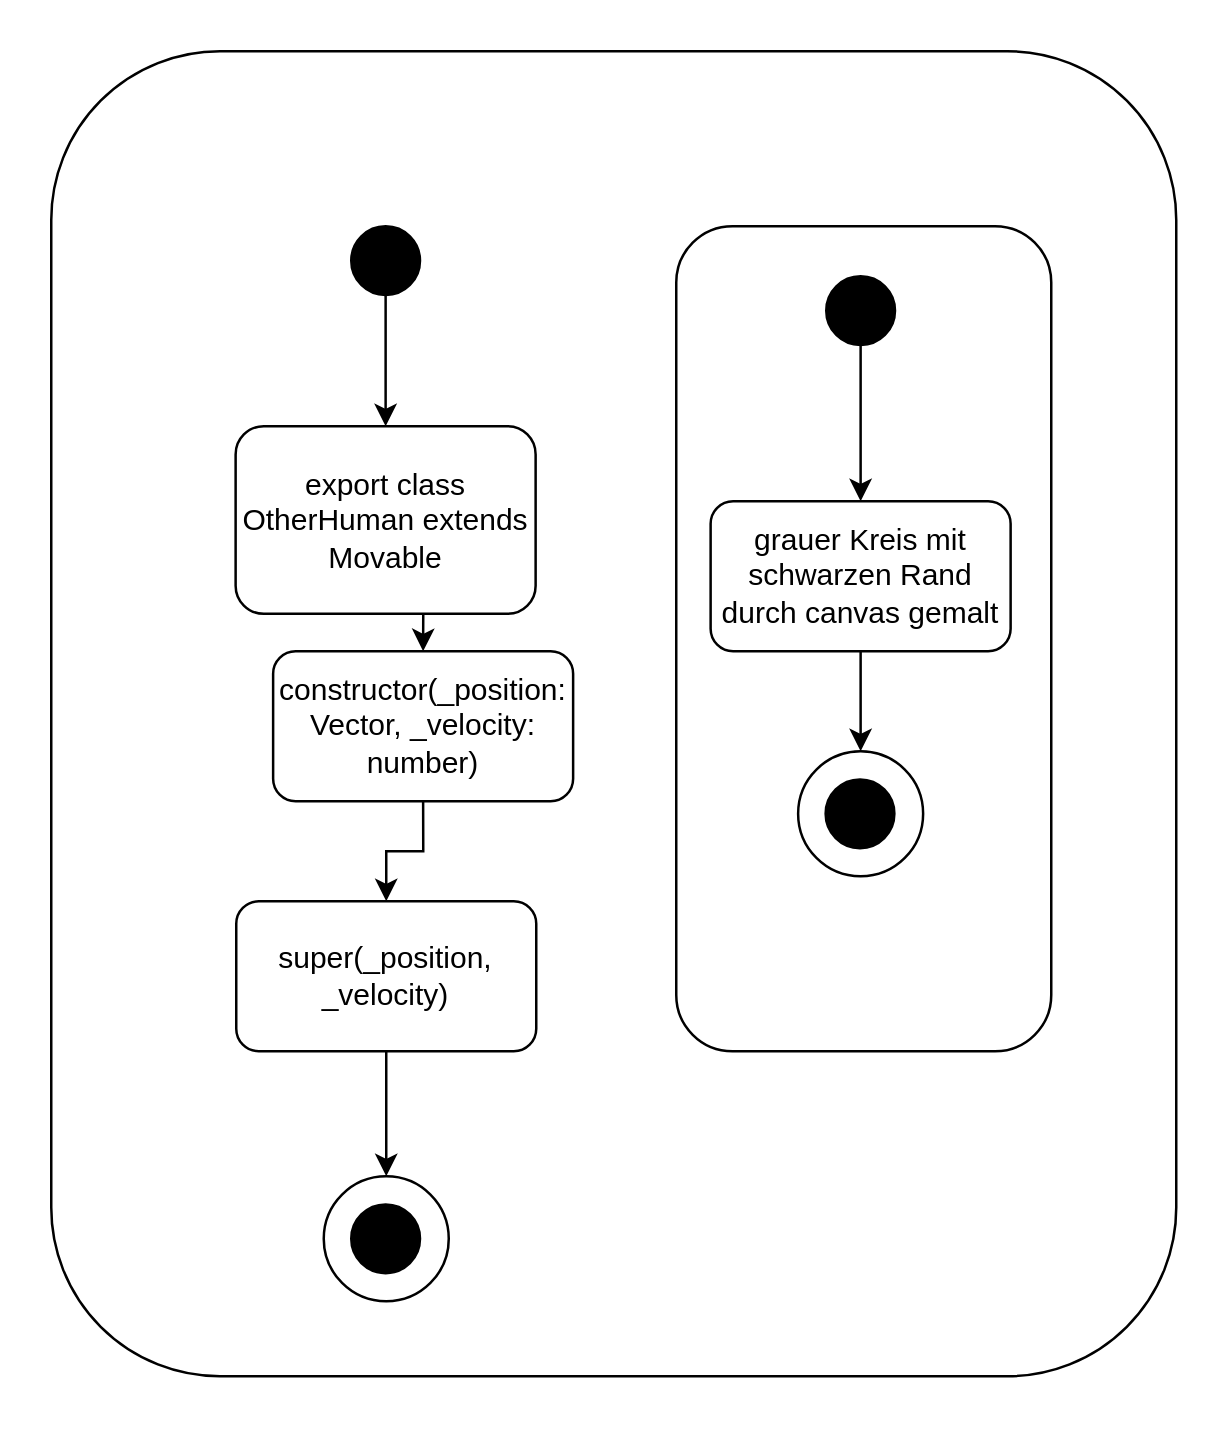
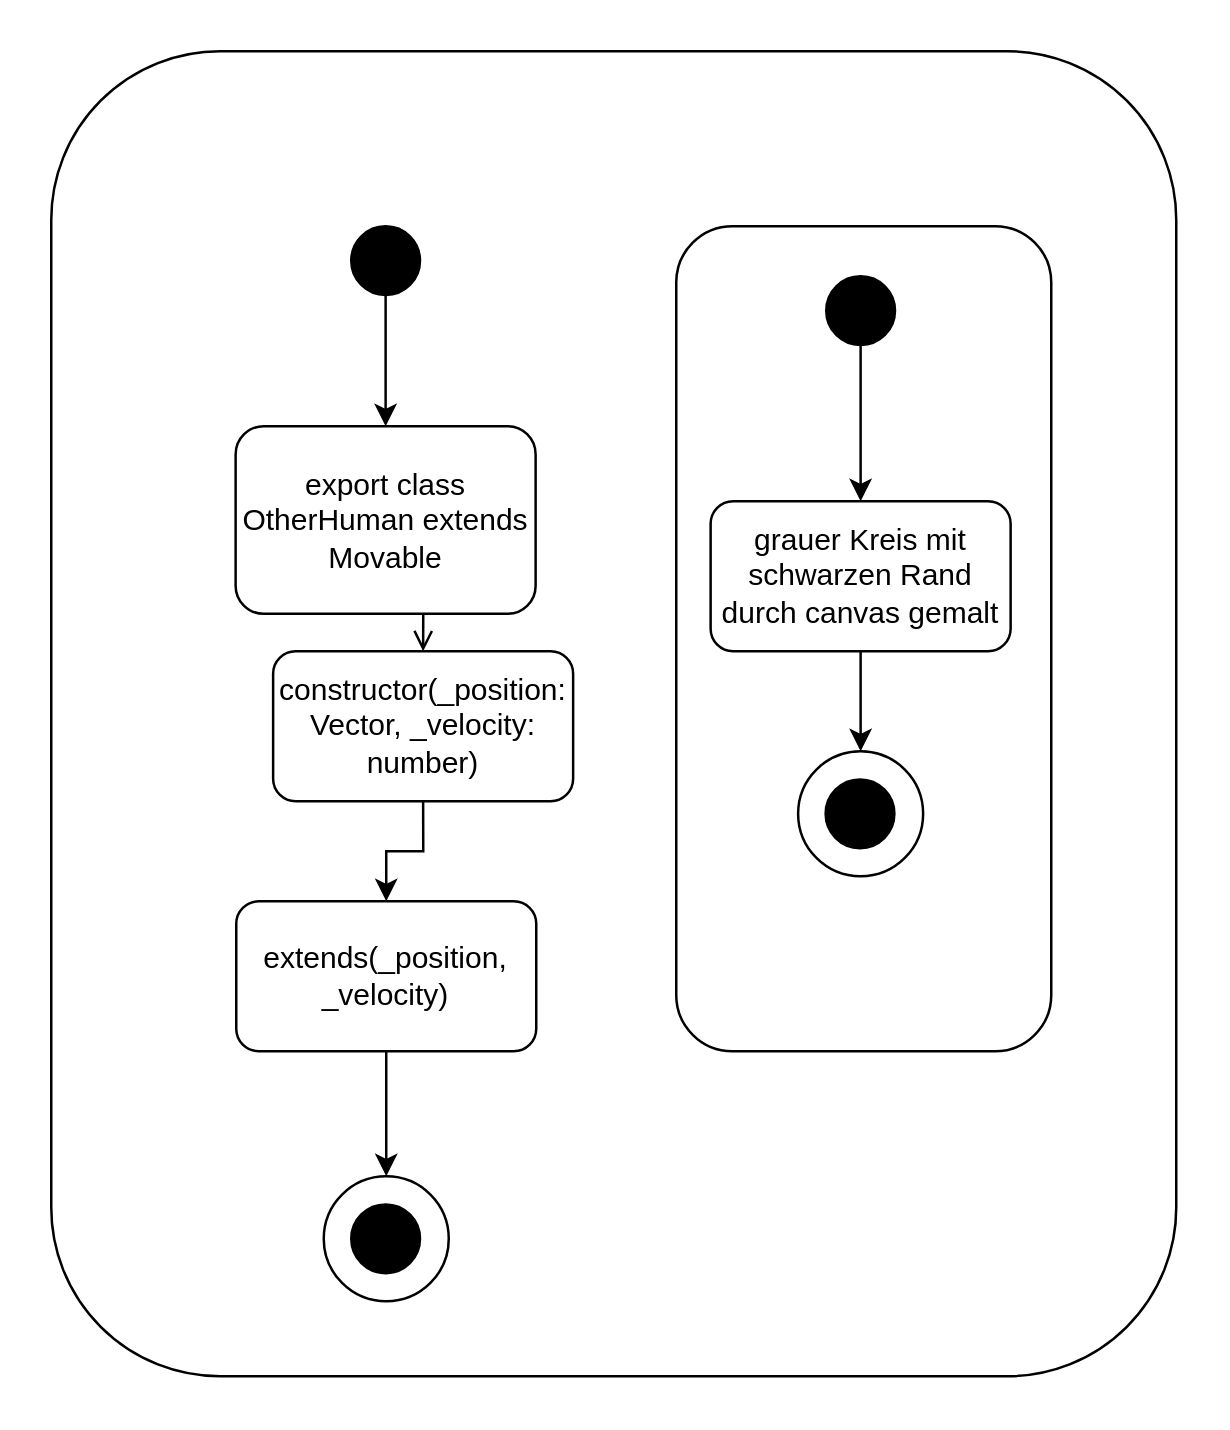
  <mxCell id="0" />
  <mxCell id="1" parent="0" />
  <mxCell id="2" value="" style="rounded=1;whiteSpace=wrap;html=1;" vertex="1" parent="1"><mxGeometry x="20" y="20" width="450" height="530" as="geometry" /></mxCell>
  <mxCell id="3" value="" style="rounded=1;whiteSpace=wrap;html=1;" vertex="1" parent="1"><mxGeometry x="270" y="90" width="150" height="330" as="geometry" /></mxCell>
  <mxCell id="4" style="edgeStyle=orthogonalEdgeStyle;rounded=0;orthogonalLoop=1;jettySize=auto;html=1;exitX=0.5;exitY=1;exitDx=0;exitDy=0;entryX=0.5;entryY=0;entryDx=0;entryDy=0;" edge="1" parent="1" source="5" target="7"><mxGeometry relative="1" as="geometry" /></mxCell>
  <mxCell id="5" value="" style="ellipse;whiteSpace=wrap;html=1;aspect=fixed;fontSize=14;fillColor=#000000;" vertex="1" parent="1"><mxGeometry x="140" y="90" width="27.5" height="27.5" as="geometry" /></mxCell>
- <mxCell id="6" style="edgeStyle=orthogonalEdgeStyle;rounded=0;orthogonalLoop=1;jettySize=auto;html=1;exitX=0.5;exitY=1;exitDx=0;exitDy=0;entryX=0.5;entryY=0;entryDx=0;entryDy=0;" edge="1" parent="1" source="7" target="9"><mxGeometry relative="1" as="geometry" /></mxCell>
+ <mxCell id="6" style="edgeStyle=orthogonalEdgeStyle;rounded=0;orthogonalLoop=1;jettySize=auto;html=1;exitX=0.5;exitY=1;exitDx=0;exitDy=0;entryX=0.5;entryY=0;entryDx=0;entryDy=0;endArrow=open;" edge="1" parent="1" source="7" target="9"><mxGeometry relative="1" as="geometry" /></mxCell>
  <mxCell id="7" value="export class OtherHuman extends Movable" style="rounded=1;whiteSpace=wrap;html=1;" vertex="1" parent="1"><mxGeometry x="93.75" y="170" width="120" height="75" as="geometry" /></mxCell>
  <mxCell id="8" style="edgeStyle=orthogonalEdgeStyle;rounded=0;orthogonalLoop=1;jettySize=auto;html=1;exitX=0.5;exitY=1;exitDx=0;exitDy=0;entryX=0.5;entryY=0;entryDx=0;entryDy=0;" edge="1" parent="1" source="9" target="11"><mxGeometry relative="1" as="geometry" /></mxCell>
  <mxCell id="9" value="constructor(_position: Vector, _velocity: number)" style="rounded=1;whiteSpace=wrap;html=1;" vertex="1" parent="1"><mxGeometry x="108.75" y="260" width="120" height="60" as="geometry" /></mxCell>
  <mxCell id="10" style="edgeStyle=orthogonalEdgeStyle;rounded=0;orthogonalLoop=1;jettySize=auto;html=1;exitX=0.5;exitY=1;exitDx=0;exitDy=0;entryX=0.5;entryY=0;entryDx=0;entryDy=0;" edge="1" parent="1" source="11" target="12"><mxGeometry relative="1" as="geometry" /></mxCell>
- <mxCell id="11" value="super(_position, _velocity)" style="rounded=1;whiteSpace=wrap;html=1;" vertex="1" parent="1"><mxGeometry x="94" y="360" width="120" height="60" as="geometry" /></mxCell>
+ <mxCell id="11" value="extends(_position, _velocity)" style="rounded=1;whiteSpace=wrap;html=1;" vertex="1" parent="1"><mxGeometry x="94" y="360" width="120" height="60" as="geometry" /></mxCell>
  <mxCell id="12" value="" style="ellipse;whiteSpace=wrap;html=1;aspect=fixed;" vertex="1" parent="1"><mxGeometry x="129" y="470" width="50" height="50" as="geometry" /></mxCell>
  <mxCell id="13" value="" style="ellipse;whiteSpace=wrap;html=1;aspect=fixed;fontSize=14;fillColor=#000000;" vertex="1" parent="1"><mxGeometry x="140" y="481.25" width="27.5" height="27.5" as="geometry" /></mxCell>
  <mxCell id="14" style="edgeStyle=orthogonalEdgeStyle;rounded=0;orthogonalLoop=1;jettySize=auto;html=1;exitX=0.5;exitY=1;exitDx=0;exitDy=0;entryX=0.5;entryY=0;entryDx=0;entryDy=0;" edge="1" parent="1" source="15" target="17"><mxGeometry relative="1" as="geometry" /></mxCell>
  <mxCell id="15" value="" style="ellipse;whiteSpace=wrap;html=1;aspect=fixed;fontSize=14;fillColor=#000000;" vertex="1" parent="1"><mxGeometry x="330" y="110" width="27.5" height="27.5" as="geometry" /></mxCell>
  <mxCell id="16" style="edgeStyle=orthogonalEdgeStyle;rounded=0;orthogonalLoop=1;jettySize=auto;html=1;exitX=0.5;exitY=1;exitDx=0;exitDy=0;entryX=0.5;entryY=0;entryDx=0;entryDy=0;" edge="1" parent="1" source="17" target="18"><mxGeometry relative="1" as="geometry" /></mxCell>
  <mxCell id="17" value="grauer Kreis mit schwarzen Rand durch canvas gemalt" style="rounded=1;whiteSpace=wrap;html=1;" vertex="1" parent="1"><mxGeometry x="283.75" y="200" width="120" height="60" as="geometry" /></mxCell>
  <mxCell id="18" value="" style="ellipse;whiteSpace=wrap;html=1;aspect=fixed;" vertex="1" parent="1"><mxGeometry x="318.75" y="300" width="50" height="50" as="geometry" /></mxCell>
  <mxCell id="19" value="" style="ellipse;whiteSpace=wrap;html=1;aspect=fixed;fontSize=14;fillColor=#000000;" vertex="1" parent="1"><mxGeometry x="329.75" y="311.25" width="27.5" height="27.5" as="geometry" /></mxCell>
